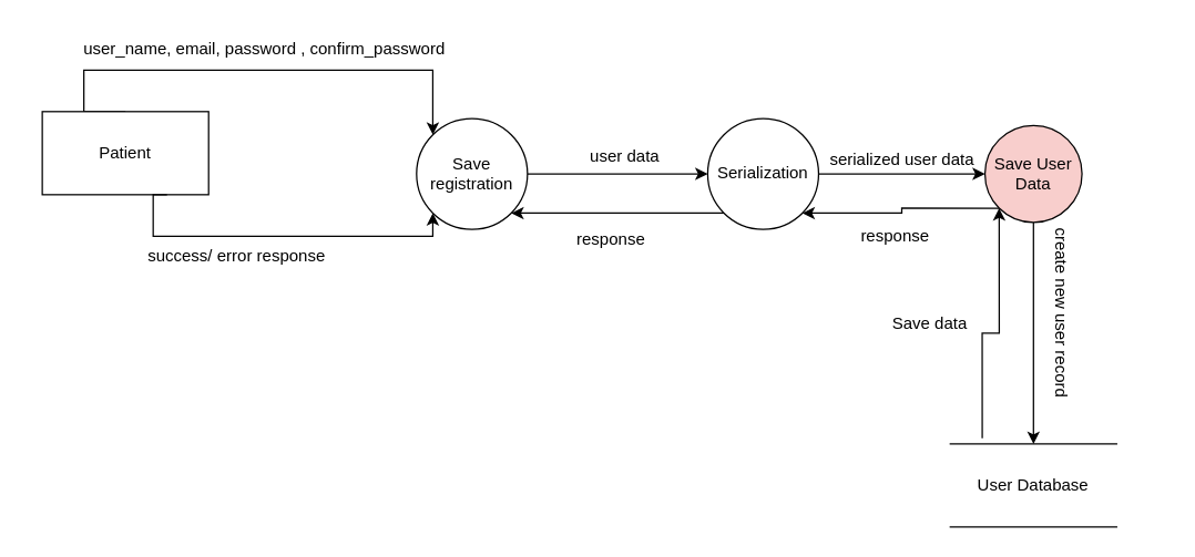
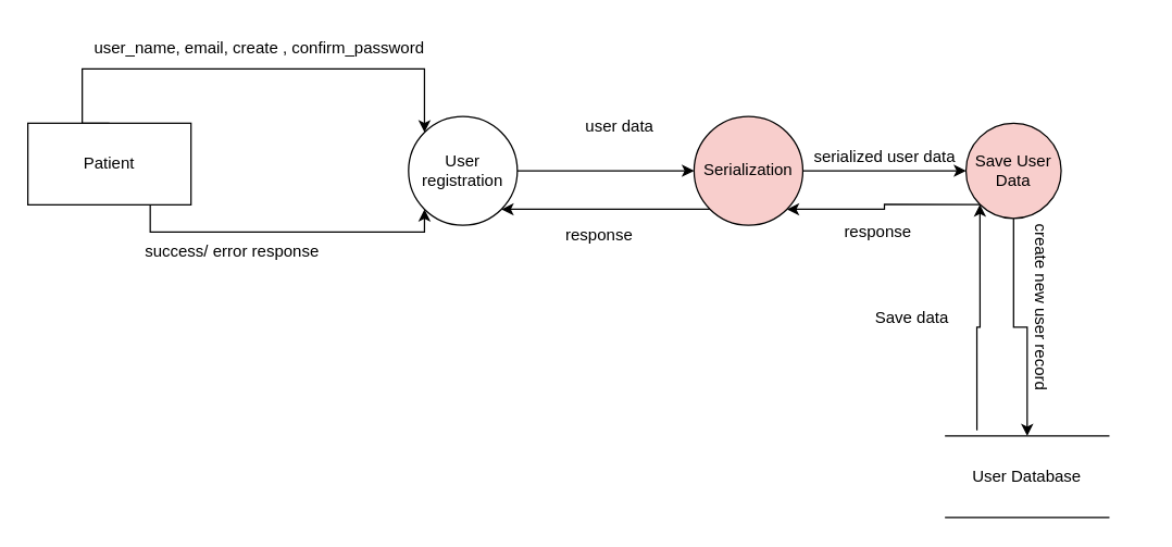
  <mxCell id="0" />
  <mxCell id="1" parent="0" />
  <mxCell id="2" value="" style="edgeStyle=orthogonalEdgeStyle;rounded=0;orthogonalLoop=1;jettySize=auto;html=1;" edge="1" parent="1" source="4" target="8"><mxGeometry relative="1" as="geometry" /></mxCell>
  <mxCell id="3" style="edgeStyle=orthogonalEdgeStyle;rounded=0;orthogonalLoop=1;jettySize=auto;html=1;exitX=0.5;exitY=0;exitDx=0;exitDy=0;entryX=0;entryY=0;entryDx=0;entryDy=0;" edge="1" parent="1" source="5" target="4"><mxGeometry relative="1" as="geometry"><Array as="points"><mxPoint x="60" y="50" /><mxPoint x="312" y="50" /></Array></mxGeometry></mxCell>
- <mxCell id="4" value="Save registration" style="ellipse;whiteSpace=wrap;html=1;aspect=fixed;" vertex="1" parent="1"><mxGeometry x="300" y="85" width="80" height="80" as="geometry" /></mxCell>
- <mxCell id="5" value="Patient" style="whiteSpace=wrap;html=1;" vertex="1" parent="1"><mxGeometry x="30" y="80" width="120" height="60" as="geometry" /></mxCell>
+ <mxCell id="4" value="User registration" style="ellipse;whiteSpace=wrap;html=1;aspect=fixed;" vertex="1" parent="1"><mxGeometry x="300" y="85" width="80" height="80" as="geometry" /></mxCell>
+ <mxCell id="5" value="Patient" style="whiteSpace=wrap;html=1;" vertex="1" parent="1"><mxGeometry x="20" y="90" width="120" height="60" as="geometry" /></mxCell>
  <mxCell id="6" value="" style="edgeStyle=orthogonalEdgeStyle;rounded=0;orthogonalLoop=1;jettySize=auto;html=1;" edge="1" parent="1" source="8" target="12"><mxGeometry relative="1" as="geometry" /></mxCell>
  <mxCell id="7" style="edgeStyle=orthogonalEdgeStyle;rounded=0;orthogonalLoop=1;jettySize=auto;html=1;exitX=0;exitY=1;exitDx=0;exitDy=0;entryX=1;entryY=1;entryDx=0;entryDy=0;" edge="1" parent="1" source="8" target="4"><mxGeometry relative="1" as="geometry" /></mxCell>
- <mxCell id="8" value="Serialization" style="ellipse;whiteSpace=wrap;html=1;aspect=fixed;" vertex="1" parent="1"><mxGeometry x="510" y="85" width="80" height="80" as="geometry" /></mxCell>
+ <mxCell id="8" value="Serialization" style="ellipse;whiteSpace=wrap;html=1;aspect=fixed;fillColor=#f8cecc;" vertex="1" parent="1"><mxGeometry x="510" y="85" width="80" height="80" as="geometry" /></mxCell>
  <mxCell id="9" style="edgeStyle=orthogonalEdgeStyle;rounded=0;orthogonalLoop=1;jettySize=auto;html=1;entryX=0.5;entryY=0;entryDx=0;entryDy=0;" edge="1" parent="1" source="12" target="13"><mxGeometry relative="1" as="geometry" /></mxCell>
  <mxCell id="10" style="edgeStyle=orthogonalEdgeStyle;rounded=0;orthogonalLoop=1;jettySize=auto;html=1;exitX=0.192;exitY=-0.07;exitDx=0;exitDy=0;entryX=0;entryY=1;entryDx=0;entryDy=0;exitPerimeter=0;" edge="1" parent="1" source="13" target="12"><mxGeometry relative="1" as="geometry" /></mxCell>
  <mxCell id="11" style="edgeStyle=orthogonalEdgeStyle;rounded=0;orthogonalLoop=1;jettySize=auto;html=1;exitX=0;exitY=1;exitDx=0;exitDy=0;entryX=1;entryY=1;entryDx=0;entryDy=0;" edge="1" parent="1" source="12" target="8"><mxGeometry relative="1" as="geometry" /></mxCell>
  <mxCell id="12" value="Save User Data" style="ellipse;whiteSpace=wrap;html=1;aspect=fixed;fillColor=#f8cecc;" vertex="1" parent="1"><mxGeometry x="710" y="90" width="70" height="70" as="geometry" /></mxCell>
- <mxCell id="13" value="User Database" style="shape=partialRectangle;whiteSpace=wrap;html=1;left=0;right=0;fillColor=none;" vertex="1" parent="1"><mxGeometry x="685" y="320" width="120" height="60" as="geometry" /></mxCell>
+ <mxCell id="13" value="User Database" style="shape=partialRectangle;whiteSpace=wrap;html=1;left=0;right=0;fillColor=none;" vertex="1" parent="1"><mxGeometry x="695" y="320" width="120" height="60" as="geometry" /></mxCell>
  <mxCell id="14" value="create new user record" style="text;html=1;align=center;verticalAlign=middle;resizable=0;points=[];autosize=1;strokeColor=none;fillColor=none;rotation=90;" vertex="1" parent="1"><mxGeometry x="690" y="210" width="150" height="30" as="geometry" /></mxCell>
  <mxCell id="15" value="Save data" style="text;html=1;align=center;verticalAlign=middle;resizable=0;points=[];autosize=1;strokeColor=none;fillColor=none;" vertex="1" parent="1"><mxGeometry x="630" y="218" width="80" height="30" as="geometry" /></mxCell>
  <mxCell id="16" value="serialized user data" style="text;html=1;align=center;verticalAlign=middle;resizable=0;points=[];autosize=1;strokeColor=none;fillColor=none;" vertex="1" parent="1"><mxGeometry x="585" y="100" width="130" height="30" as="geometry" /></mxCell>
- <mxCell id="17" value="user data" style="text;html=1;align=center;verticalAlign=middle;resizable=0;points=[];autosize=1;strokeColor=none;fillColor=none;" vertex="1" parent="1"><mxGeometry x="415" y="98" width="70" height="30" as="geometry" /></mxCell>
+ <mxCell id="17" value="user data" style="text;html=1;align=center;verticalAlign=middle;resizable=0;points=[];autosize=1;strokeColor=none;fillColor=none;" vertex="1" parent="1"><mxGeometry x="420" y="78" width="70" height="30" as="geometry" /></mxCell>
  <mxCell id="18" value="response" style="text;html=1;align=center;verticalAlign=middle;resizable=0;points=[];autosize=1;strokeColor=none;fillColor=none;" vertex="1" parent="1"><mxGeometry x="610" y="155" width="70" height="30" as="geometry" /></mxCell>
  <mxCell id="19" value="response" style="text;html=1;align=center;verticalAlign=middle;resizable=0;points=[];autosize=1;strokeColor=none;fillColor=none;" vertex="1" parent="1"><mxGeometry x="405" y="158" width="70" height="30" as="geometry" /></mxCell>
- <mxCell id="20" value="user_name, email, password , confirm_password" style="text;html=1;align=center;verticalAlign=middle;resizable=0;points=[];autosize=1;strokeColor=none;fillColor=none;" vertex="1" parent="1"><mxGeometry x="50" y="20" width="280" height="30" as="geometry" /></mxCell>
+ <mxCell id="20" value="user_name, email, create , confirm_password" style="text;html=1;align=center;verticalAlign=middle;resizable=0;points=[];autosize=1;strokeColor=none;fillColor=none;" vertex="1" parent="1"><mxGeometry x="50" y="20" width="280" height="30" as="geometry" /></mxCell>
  <mxCell id="21" value="success/ error response" style="text;html=1;align=center;verticalAlign=middle;resizable=0;points=[];autosize=1;strokeColor=none;fillColor=none;" vertex="1" parent="1"><mxGeometry x="95" y="170" width="150" height="30" as="geometry" /></mxCell>
  <mxCell id="22" style="edgeStyle=orthogonalEdgeStyle;rounded=0;orthogonalLoop=1;jettySize=auto;html=1;exitX=0.75;exitY=1;exitDx=0;exitDy=0;entryX=0;entryY=1;entryDx=0;entryDy=0;" edge="1" parent="1" source="5" target="4"><mxGeometry relative="1" as="geometry"><Array as="points"><mxPoint x="110" y="170" /><mxPoint x="312" y="170" /></Array></mxGeometry></mxCell>
